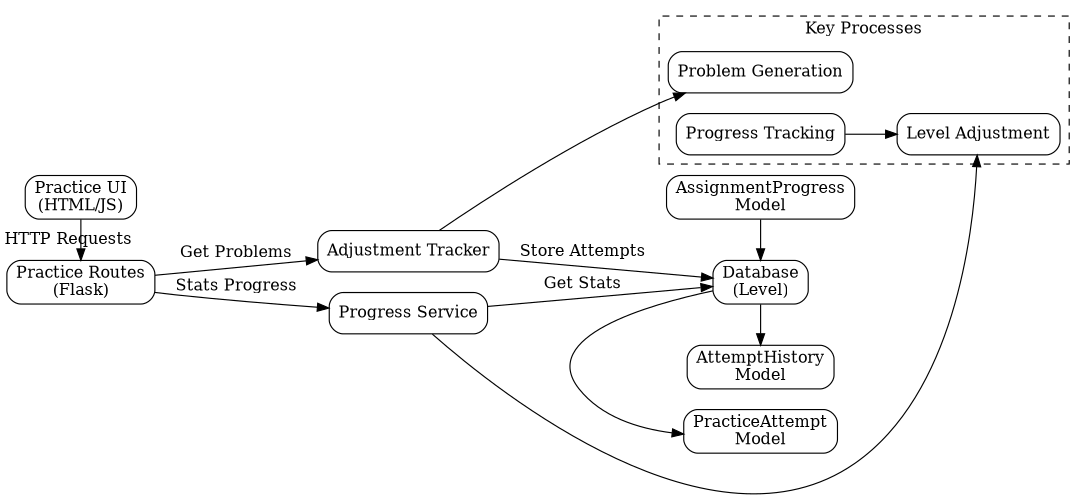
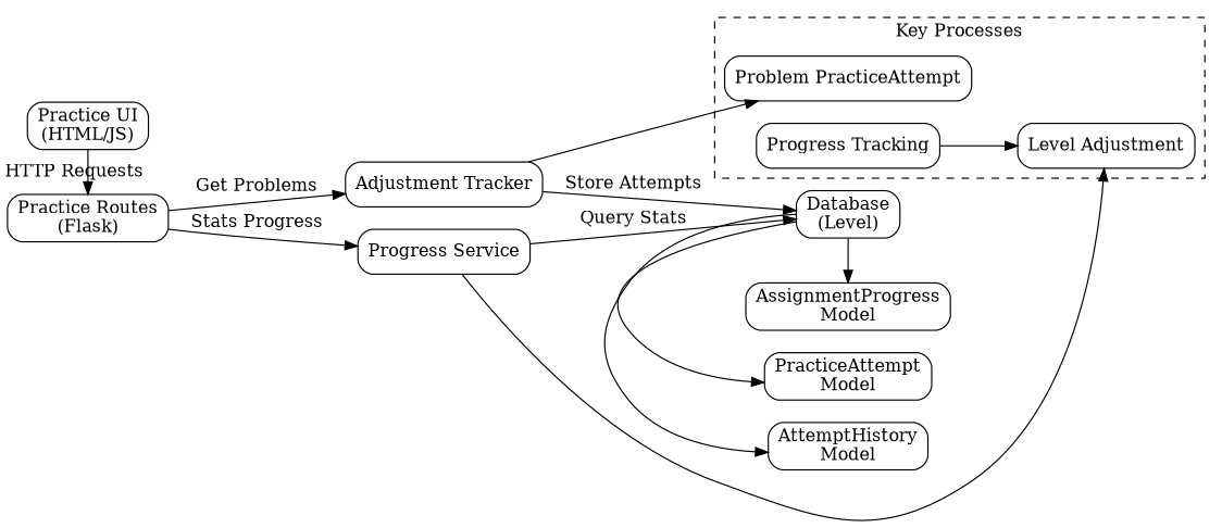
  digraph {
    rankdir=LR
    node [shape=box style=rounded]
    n1 [label="Practice UI\n(HTML/JS)"]
    n2 [label="Practice Routes\n(Flask)"]
    n3 [label="Adjustment Tracker"]
    n4 [label="Progress Service"]
    n5 [label="Database\n(Level)"]
    n6 [label="PracticeAttempt\nModel"]
    n7 [label="AssignmentProgress\nModel"]
    n8 [label="AttemptHistory\nModel"]
-   n9 [label="Problem Generation"]
+   n9 [label="Problem PracticeAttempt"]
    n10 [label="Progress Tracking"]
    n11 [label="Level Adjustment"]
    subgraph sub_1 {
      rank=same
      n1
      n2
    }
    subgraph sub_2 {
      rank=same
      n3
      n4
    }
    subgraph sub_3 {
      rank=same
      n5
      n6
      n7
      n8
    }
    subgraph cluster_4 {
      label="Key Processes"
      style=dashed
      n9
      n10
      n11
    }
    n1 -> n2 [label="HTTP Requests"]
    n2 -> n3 [label="Get Problems"]
    n2 -> n4 [label="Stats Progress"]
    n3 -> n5 [label="Store Attempts"]
    n3 -> n9
-   n4 -> n5 [label="Get Stats"]
+   n4 -> n5 [label="Query Stats"]
    n4 -> n11
    n5 -> n6
-   n7 -> n5
+   n5 -> n7
    n5 -> n8
    n10 -> n11
  }
